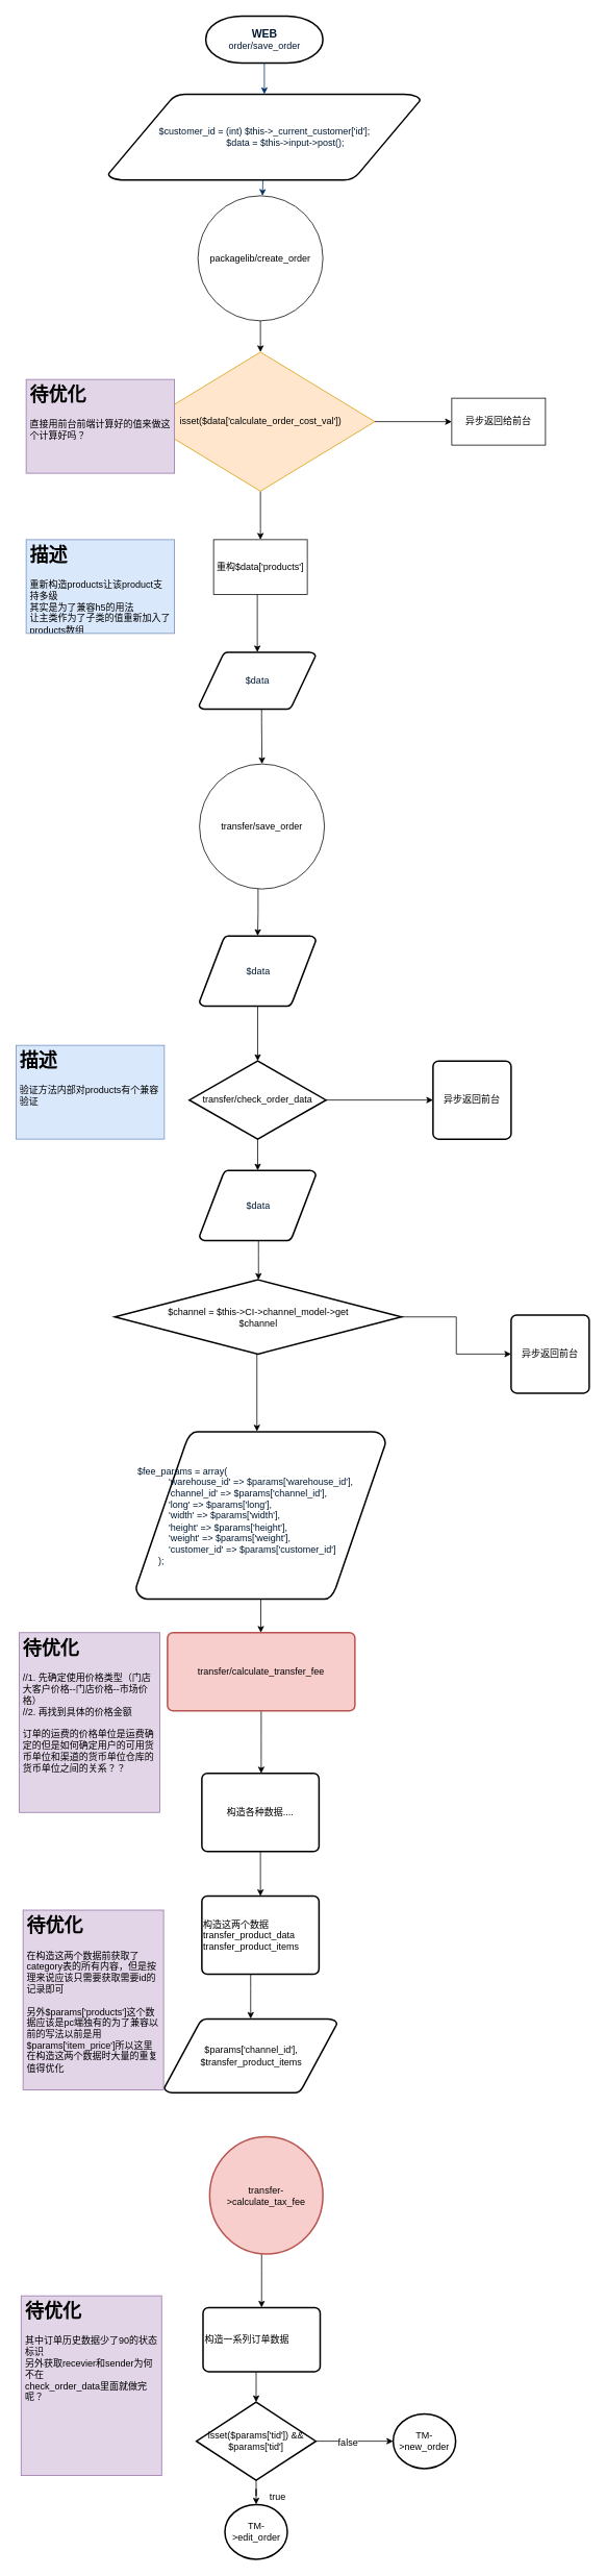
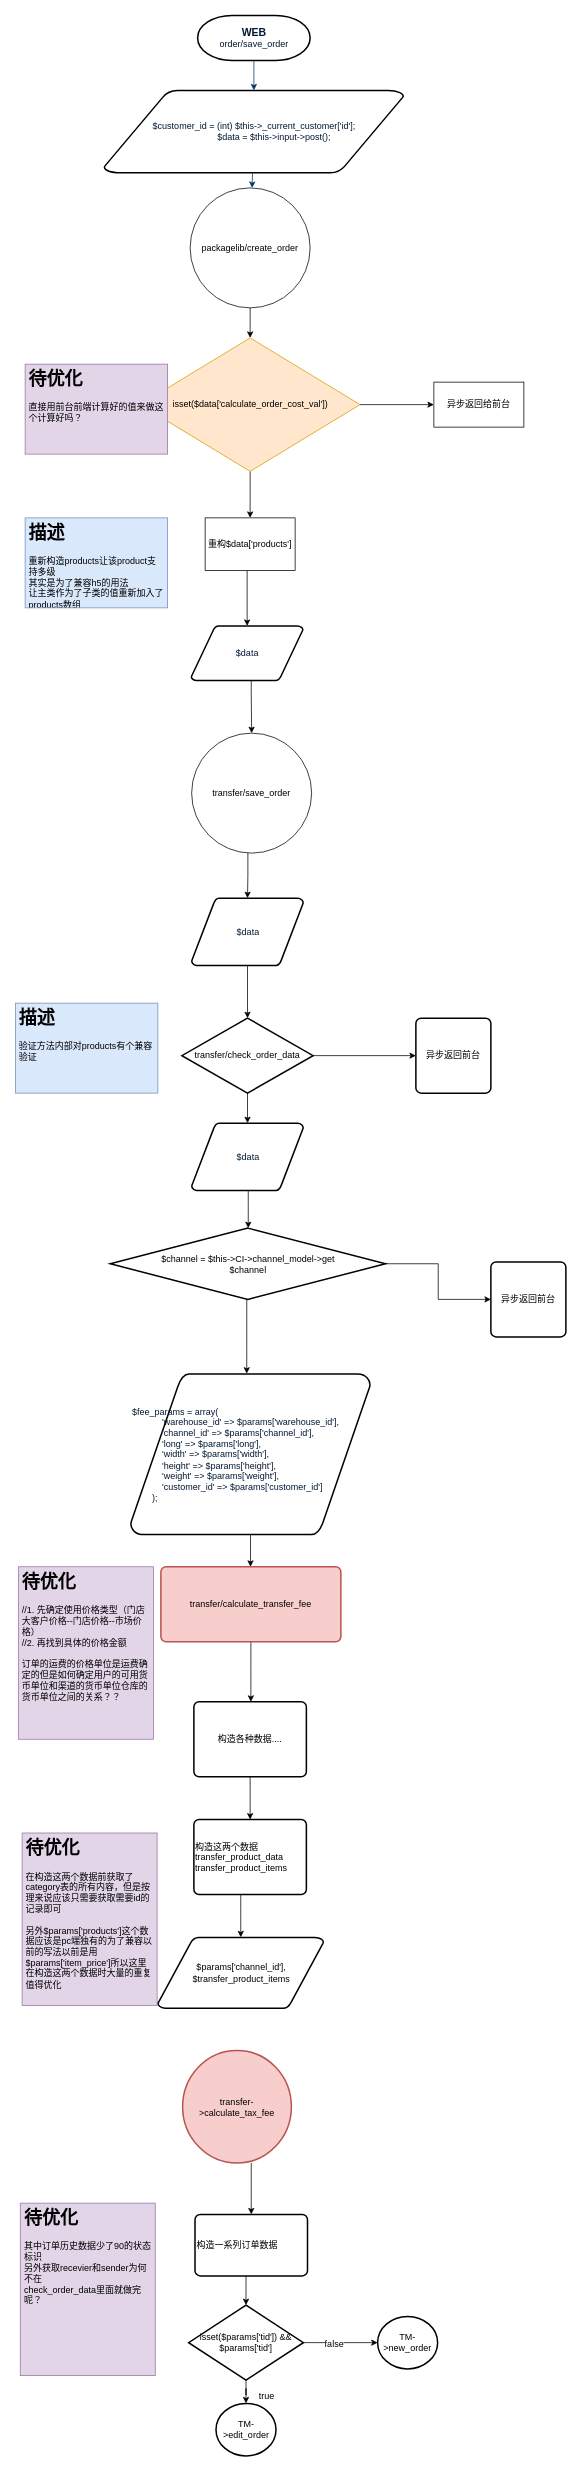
  <mxCell id="0" />
  <mxCell id="1" parent="0" />
  <mxCell id="2" value="&lt;b style=&quot;font-size: 14px&quot;&gt;WEB&lt;br&gt;&lt;/b&gt;order/save_order" style="shape=mxgraph.flowchart.terminator;fillColor=#FFFFFF;strokeColor=#000000;strokeWidth=2;gradientColor=none;gradientDirection=north;fontColor=#001933;fontStyle=0;html=1;" parent="1" vertex="1"><mxGeometry x="263" y="20" width="150" height="60" as="geometry" /></mxCell>
  <mxCell id="3" value="&lt;div&gt;$customer_id = (int) $this-&amp;gt;_current_customer['id'];&lt;/div&gt;&lt;div&gt;&lt;span style=&quot;white-space: pre&quot;&gt;&#09;&#09;&lt;/span&gt;$data = $this-&amp;gt;input-&amp;gt;post();&lt;/div&gt;" style="shape=mxgraph.flowchart.data;fillColor=#FFFFFF;strokeColor=#000000;strokeWidth=2;gradientColor=none;gradientDirection=north;fontColor=#001933;fontStyle=0;html=1;" parent="1" vertex="1"><mxGeometry x="138" y="120" width="400" height="110" as="geometry" /></mxCell>
  <mxCell id="4" style="fontColor=#001933;fontStyle=1;strokeColor=#003366;strokeWidth=1;html=1;" parent="1" source="2" target="3" edge="1"><mxGeometry relative="1" as="geometry" /></mxCell>
  <mxCell id="5" style="fontColor=#001933;fontStyle=1;strokeColor=#003366;strokeWidth=1;html=1;" parent="1" source="3" target="7" edge="1"><mxGeometry relative="1" as="geometry"><mxPoint x="338" y="240" as="targetPoint" /></mxGeometry></mxCell>
  <mxCell id="6" value="" style="edgeStyle=orthogonalEdgeStyle;rounded=0;orthogonalLoop=1;jettySize=auto;html=1;entryX=0.5;entryY=0;entryDx=0;entryDy=0;" edge="1" parent="1" source="7" target="10"><mxGeometry relative="1" as="geometry"><mxPoint x="333" y="490" as="targetPoint" /></mxGeometry></mxCell>
  <mxCell id="7" value="packagelib/create_order" style="ellipse;whiteSpace=wrap;html=1;aspect=fixed;" vertex="1" parent="1"><mxGeometry x="253" y="250" width="160" height="160" as="geometry" /></mxCell>
  <mxCell id="8" style="edgeStyle=orthogonalEdgeStyle;rounded=0;orthogonalLoop=1;jettySize=auto;html=1;" edge="1" parent="1" source="10" target="14"><mxGeometry relative="1" as="geometry"><mxPoint x="333" y="730" as="targetPoint" /><Array as="points"><mxPoint x="333" y="740" /><mxPoint x="333" y="740" /></Array></mxGeometry></mxCell>
  <mxCell id="9" value="" style="edgeStyle=orthogonalEdgeStyle;rounded=0;orthogonalLoop=1;jettySize=auto;html=1;entryX=0;entryY=0.5;entryDx=0;entryDy=0;" edge="1" parent="1" source="10" target="11"><mxGeometry relative="1" as="geometry"><mxPoint x="559.5" y="539" as="targetPoint" /></mxGeometry></mxCell>
  <mxCell id="10" value="isset($data['calculate_order_cost_val'])" style="rhombus;whiteSpace=wrap;html=1;fillColor=#ffe6cc;strokeColor=#d79b00;" vertex="1" parent="1"><mxGeometry x="186.5" y="450" width="293" height="178" as="geometry" /></mxCell>
  <mxCell id="11" value="异步返回给前台" style="rounded=0;whiteSpace=wrap;html=1;" vertex="1" parent="1"><mxGeometry x="578" y="509" width="120" height="60" as="geometry" /></mxCell>
  <mxCell id="12" value="&lt;h1&gt;待优化&lt;/h1&gt;&lt;div&gt;直接用前台前端计算好的值来做这个计算好吗？&lt;/div&gt;" style="text;html=1;strokeColor=#9673a6;fillColor=#e1d5e7;spacing=5;spacingTop=-20;whiteSpace=wrap;overflow=hidden;rounded=0;" vertex="1" parent="1"><mxGeometry x="33" y="485" width="190" height="120" as="geometry" /></mxCell>
  <mxCell id="13" style="edgeStyle=orthogonalEdgeStyle;rounded=0;orthogonalLoop=1;jettySize=auto;html=1;" edge="1" parent="1" source="14" target="19"><mxGeometry relative="1" as="geometry"><Array as="points"><mxPoint x="329" y="777" /><mxPoint x="329" y="777" /></Array></mxGeometry></mxCell>
  <mxCell id="14" value="重构$data['products']" style="rounded=0;whiteSpace=wrap;html=1;" vertex="1" parent="1"><mxGeometry x="273" y="690" width="120" height="70" as="geometry" /></mxCell>
  <mxCell id="15" value="&lt;h1&gt;描述&lt;/h1&gt;&lt;div&gt;重新构造products让该product支持多级&lt;/div&gt;&lt;div&gt;其实是为了兼容h5的用法&lt;/div&gt;&lt;div&gt;让主类作为了子类的值重新加入了products数组&lt;/div&gt;" style="text;html=1;strokeColor=#6c8ebf;fillColor=#dae8fc;spacing=5;spacingTop=-20;whiteSpace=wrap;overflow=hidden;rounded=0;" vertex="1" parent="1"><mxGeometry x="33" y="690" width="190" height="120" as="geometry" /></mxCell>
  <mxCell id="16" style="edgeStyle=orthogonalEdgeStyle;rounded=0;orthogonalLoop=1;jettySize=auto;html=1;entryX=0.5;entryY=0;entryDx=0;entryDy=0;entryPerimeter=0;" edge="1" parent="1" source="17" target="24"><mxGeometry relative="1" as="geometry"><mxPoint x="331" y="1182" as="targetPoint" /><Array as="points"><mxPoint x="330" y="1167" /><mxPoint x="330" y="1167" /></Array></mxGeometry></mxCell>
  <mxCell id="17" value="transfer/save_order" style="ellipse;whiteSpace=wrap;html=1;aspect=fixed;" vertex="1" parent="1"><mxGeometry x="255" y="977" width="160" height="160" as="geometry" /></mxCell>
  <mxCell id="18" style="edgeStyle=orthogonalEdgeStyle;rounded=0;orthogonalLoop=1;jettySize=auto;html=1;" edge="1" parent="1" source="19" target="17"><mxGeometry relative="1" as="geometry"><mxPoint x="328.5" y="947" as="targetPoint" /><Array as="points"><mxPoint x="334.5" y="924" /><mxPoint x="334.5" y="924" /></Array></mxGeometry></mxCell>
  <mxCell id="19" value="&lt;div&gt;$data&lt;/div&gt;" style="shape=mxgraph.flowchart.data;fillColor=#FFFFFF;strokeColor=#000000;strokeWidth=2;gradientColor=none;gradientDirection=north;fontColor=#001933;fontStyle=0;html=1;" vertex="1" parent="1"><mxGeometry x="254.5" y="834" width="149" height="73" as="geometry" /></mxCell>
  <mxCell id="20" value="" style="edgeStyle=orthogonalEdgeStyle;rounded=0;orthogonalLoop=1;jettySize=auto;html=1;" edge="1" parent="1" source="22" target="25"><mxGeometry relative="1" as="geometry"><mxPoint x="495" y="1367" as="targetPoint" /></mxGeometry></mxCell>
  <mxCell id="21" style="edgeStyle=orthogonalEdgeStyle;rounded=0;orthogonalLoop=1;jettySize=auto;html=1;" edge="1" parent="1" source="22" target="28"><mxGeometry relative="1" as="geometry" /></mxCell>
  <mxCell id="22" value="&lt;span style=&quot;white-space: normal&quot;&gt;transfer/check_order_data&lt;/span&gt;" style="strokeWidth=2;html=1;shape=mxgraph.flowchart.decision;whiteSpace=wrap;" vertex="1" parent="1"><mxGeometry x="242" y="1357" width="175" height="100" as="geometry" /></mxCell>
  <mxCell id="23" value="" style="edgeStyle=orthogonalEdgeStyle;rounded=0;orthogonalLoop=1;jettySize=auto;html=1;" edge="1" parent="1" source="24" target="22"><mxGeometry relative="1" as="geometry"><Array as="points"><mxPoint x="330" y="1367" /><mxPoint x="330" y="1367" /></Array></mxGeometry></mxCell>
  <mxCell id="24" value="&lt;div&gt;$data&lt;/div&gt;" style="shape=mxgraph.flowchart.data;fillColor=#FFFFFF;strokeColor=#000000;strokeWidth=2;gradientColor=none;gradientDirection=north;fontColor=#001933;fontStyle=0;html=1;" vertex="1" parent="1"><mxGeometry x="255" y="1197" width="149" height="90" as="geometry" /></mxCell>
  <mxCell id="25" value="异步返回前台" style="rounded=1;whiteSpace=wrap;html=1;absoluteArcSize=1;arcSize=14;strokeWidth=2;" vertex="1" parent="1"><mxGeometry x="554" y="1357" width="100" height="100" as="geometry" /></mxCell>
  <mxCell id="26" value="&lt;h1&gt;描述&lt;/h1&gt;&lt;div&gt;验证方法内部对products有个兼容验证&lt;/div&gt;" style="text;html=1;strokeColor=#6c8ebf;fillColor=#dae8fc;spacing=5;spacingTop=-20;whiteSpace=wrap;overflow=hidden;rounded=0;" vertex="1" parent="1"><mxGeometry x="20" y="1337" width="190" height="120" as="geometry" /></mxCell>
  <mxCell id="27" style="edgeStyle=orthogonalEdgeStyle;rounded=0;orthogonalLoop=1;jettySize=auto;html=1;" edge="1" parent="1" source="28" target="31"><mxGeometry relative="1" as="geometry"><Array as="points"><mxPoint x="330.5" y="1604" /><mxPoint x="330.5" y="1604" /></Array></mxGeometry></mxCell>
  <mxCell id="28" value="&lt;div&gt;$data&lt;/div&gt;" style="shape=mxgraph.flowchart.data;fillColor=#FFFFFF;strokeColor=#000000;strokeWidth=2;gradientColor=none;gradientDirection=north;fontColor=#001933;fontStyle=0;html=1;" vertex="1" parent="1"><mxGeometry x="255" y="1497" width="149" height="90" as="geometry" /></mxCell>
  <mxCell id="29" style="edgeStyle=orthogonalEdgeStyle;rounded=0;orthogonalLoop=1;jettySize=auto;html=1;exitX=1;exitY=0.5;exitDx=0;exitDy=0;exitPerimeter=0;" edge="1" parent="1" source="31" target="32"><mxGeometry relative="1" as="geometry"><mxPoint x="530" y="1802" as="targetPoint" /></mxGeometry></mxCell>
  <mxCell id="30" value="" style="edgeStyle=orthogonalEdgeStyle;rounded=0;orthogonalLoop=1;jettySize=auto;html=1;" edge="1" parent="1" source="31" target="36"><mxGeometry relative="1" as="geometry"><Array as="points"><mxPoint x="328.5" y="1794" /><mxPoint x="328.5" y="1794" /></Array></mxGeometry></mxCell>
  <mxCell id="31" value="$channel = $this-&amp;gt;CI-&amp;gt;channel_model-&amp;gt;get&lt;br&gt;$channel" style="strokeWidth=2;html=1;shape=mxgraph.flowchart.decision;whiteSpace=wrap;" vertex="1" parent="1"><mxGeometry x="146.5" y="1637" width="367" height="95" as="geometry" /></mxCell>
  <mxCell id="32" value="异步返回前台" style="rounded=1;whiteSpace=wrap;html=1;absoluteArcSize=1;arcSize=14;strokeWidth=2;" vertex="1" parent="1"><mxGeometry x="654" y="1682" width="100" height="100" as="geometry" /></mxCell>
  <mxCell id="33" value="" style="edgeStyle=orthogonalEdgeStyle;rounded=0;orthogonalLoop=1;jettySize=auto;html=1;" edge="1" parent="1" source="34"><mxGeometry relative="1" as="geometry"><mxPoint x="334" y="2268.5" as="targetPoint" /></mxGeometry></mxCell>
  <mxCell id="34" value="transfer/calculate_transfer_fee" style="rounded=1;whiteSpace=wrap;html=1;absoluteArcSize=1;arcSize=14;strokeWidth=2;fillColor=#f8cecc;strokeColor=#b85450;" vertex="1" parent="1"><mxGeometry x="214" y="2088.5" width="240" height="100" as="geometry" /></mxCell>
  <mxCell id="35" value="" style="edgeStyle=orthogonalEdgeStyle;rounded=0;orthogonalLoop=1;jettySize=auto;html=1;" edge="1" parent="1" source="36" target="34"><mxGeometry relative="1" as="geometry"><Array as="points"><mxPoint x="333.5" y="2054" /><mxPoint x="333.5" y="2054" /></Array></mxGeometry></mxCell>
  <mxCell id="36" value="&lt;div&gt;$fee_params = array(&lt;/div&gt;&lt;div&gt;&amp;nbsp; &amp;nbsp; &amp;nbsp; &amp;nbsp; &amp;nbsp; &amp;nbsp; 'warehouse_id' =&amp;gt; $params['warehouse_id'],&lt;/div&gt;&lt;div&gt;&amp;nbsp; &amp;nbsp; &amp;nbsp; &amp;nbsp; &amp;nbsp; &amp;nbsp; 'channel_id' =&amp;gt; $params['channel_id'],&lt;/div&gt;&lt;div&gt;&amp;nbsp; &amp;nbsp; &amp;nbsp; &amp;nbsp; &amp;nbsp; &amp;nbsp; 'long' =&amp;gt; $params['long'],&lt;/div&gt;&lt;div&gt;&amp;nbsp; &amp;nbsp; &amp;nbsp; &amp;nbsp; &amp;nbsp; &amp;nbsp; 'width' =&amp;gt; $params['width'],&lt;/div&gt;&lt;div&gt;&amp;nbsp; &amp;nbsp; &amp;nbsp; &amp;nbsp; &amp;nbsp; &amp;nbsp; 'height' =&amp;gt; $params['height'],&lt;/div&gt;&lt;div&gt;&amp;nbsp; &amp;nbsp; &amp;nbsp; &amp;nbsp; &amp;nbsp; &amp;nbsp; 'weight' =&amp;gt; $params['weight'],&lt;/div&gt;&lt;div&gt;&amp;nbsp; &amp;nbsp; &amp;nbsp; &amp;nbsp; &amp;nbsp; &amp;nbsp; 'customer_id' =&amp;gt; $params['customer_id']&lt;/div&gt;&lt;div&gt;&amp;nbsp; &amp;nbsp; &amp;nbsp; &amp;nbsp; );&lt;/div&gt;" style="shape=mxgraph.flowchart.data;fillColor=#FFFFFF;strokeColor=#000000;strokeWidth=2;gradientColor=none;gradientDirection=north;fontColor=#001933;fontStyle=0;html=1;align=left;" vertex="1" parent="1"><mxGeometry x="173.5" y="1831" width="320" height="215" as="geometry" /></mxCell>
  <mxCell id="37" value="&lt;h1&gt;待优化&lt;/h1&gt;&lt;div&gt;&lt;div&gt;//1. 先确定使用价格类型（门店大客户价格--门店价格--市场价格）&lt;/div&gt;&lt;div&gt;//2. 再找到具体的价格金额&lt;/div&gt;&lt;/div&gt;&lt;div&gt;&lt;br&gt;&lt;/div&gt;&lt;div&gt;订单的运费的价格单位是运费确定的但是如何确定用户的可用货币单位和渠道的货币单位仓库的货币单位之间的关系？？&lt;/div&gt;" style="text;html=1;strokeColor=#9673a6;fillColor=#e1d5e7;spacing=5;spacingTop=-20;whiteSpace=wrap;overflow=hidden;rounded=0;" vertex="1" parent="1"><mxGeometry x="24" y="2088.5" width="180" height="230" as="geometry" /></mxCell>
  <mxCell id="38" value="" style="edgeStyle=orthogonalEdgeStyle;rounded=0;orthogonalLoop=1;jettySize=auto;html=1;" edge="1" parent="1" source="39" target="41"><mxGeometry relative="1" as="geometry" /></mxCell>
  <mxCell id="39" value="构造各种数据...." style="rounded=1;whiteSpace=wrap;html=1;absoluteArcSize=1;arcSize=14;strokeWidth=2;align=center;" vertex="1" parent="1"><mxGeometry x="258" y="2268.5" width="150" height="100" as="geometry" /></mxCell>
  <mxCell id="40" value="" style="edgeStyle=orthogonalEdgeStyle;rounded=0;orthogonalLoop=1;jettySize=auto;html=1;entryX=0.5;entryY=0;entryDx=0;entryDy=0;entryPerimeter=0;" edge="1" parent="1" source="41" target="43"><mxGeometry relative="1" as="geometry"><mxPoint x="333" y="2628.5" as="targetPoint" /><Array as="points"><mxPoint x="320.5" y="2544" /><mxPoint x="320.5" y="2544" /></Array></mxGeometry></mxCell>
  <mxCell id="41" value="构造这两个数据&lt;br&gt;&lt;div&gt;transfer_product_data&lt;/div&gt;&lt;div&gt;transfer_product_items&lt;/div&gt;" style="rounded=1;whiteSpace=wrap;html=1;absoluteArcSize=1;arcSize=14;strokeWidth=2;align=left;" vertex="1" parent="1"><mxGeometry x="258" y="2425.5" width="150" height="100" as="geometry" /></mxCell>
  <mxCell id="42" value="&lt;h1&gt;待优化&lt;/h1&gt;&lt;div&gt;&lt;div&gt;在构造这两个数据前获取了category表的所有内容，但是按理来说应该只需要获取需要id的记录即可&lt;/div&gt;&lt;/div&gt;&lt;div&gt;&lt;br&gt;&lt;/div&gt;&lt;div&gt;另外$params['products']这个数据应该是pc端独有的为了兼容以前的写法以前是用$params['item_price']所以这里在构造这两个数据时大量的重复值得优化&lt;/div&gt;" style="text;html=1;strokeColor=#9673a6;fillColor=#e1d5e7;spacing=5;spacingTop=-20;whiteSpace=wrap;overflow=hidden;rounded=0;" vertex="1" parent="1"><mxGeometry x="29" y="2443.5" width="180" height="230" as="geometry" /></mxCell>
  <mxCell id="43" value="&lt;span style=&quot;color: rgb(0, 0, 0); white-space: normal;&quot;&gt;$params['channel_id'], $transfer_product_items&lt;/span&gt;" style="shape=mxgraph.flowchart.data;fillColor=#FFFFFF;strokeColor=#000000;strokeWidth=2;gradientColor=none;gradientDirection=north;fontColor=#001933;fontStyle=0;html=1;align=center;" vertex="1" parent="1"><mxGeometry x="210" y="2582.5" width="221" height="95" as="geometry" /></mxCell>
  <mxCell id="44" style="edgeStyle=orthogonalEdgeStyle;rounded=0;orthogonalLoop=1;jettySize=auto;html=1;" edge="1" parent="1" source="45" target="47"><mxGeometry relative="1" as="geometry"><Array as="points"><mxPoint x="334.5" y="2904" /><mxPoint x="334.5" y="2904" /></Array></mxGeometry></mxCell>
- <mxCell id="45" value="&lt;span style=&quot;white-space: normal&quot;&gt;transfer-&amp;gt;calculate_tax_fee&lt;/span&gt;" style="strokeWidth=2;html=1;shape=mxgraph.flowchart.start_2;whiteSpace=wrap;align=center;fillColor=#f8cecc;strokeColor=#b85450;" vertex="1" parent="1"><mxGeometry x="268" y="2733.5" width="145" height="150" as="geometry" /></mxCell>
+ <mxCell id="45" value="&lt;span style=&quot;white-space: normal&quot;&gt;transfer-&amp;gt;calculate_tax_fee&lt;/span&gt;" style="strokeWidth=2;html=1;shape=mxgraph.flowchart.start_2;whiteSpace=wrap;align=center;fillColor=#f8cecc;strokeColor=#b85450;" vertex="1" parent="1"><mxGeometry x="243" y="2733.5" width="145" height="150" as="geometry" /></mxCell>
  <mxCell id="46" style="edgeStyle=orthogonalEdgeStyle;rounded=0;orthogonalLoop=1;jettySize=auto;html=1;" edge="1" parent="1" source="47" target="52"><mxGeometry relative="1" as="geometry"><mxPoint x="334" y="3112" as="targetPoint" /><Array as="points"><mxPoint x="327.5" y="3044" /><mxPoint x="327.5" y="3044" /></Array></mxGeometry></mxCell>
  <mxCell id="47" value="构造一系列订单数据" style="rounded=1;whiteSpace=wrap;html=1;absoluteArcSize=1;arcSize=14;strokeWidth=2;align=left;" vertex="1" parent="1"><mxGeometry x="259.5" y="2952" width="150" height="82" as="geometry" /></mxCell>
  <mxCell id="48" value="&lt;h1&gt;待优化&lt;/h1&gt;&lt;div&gt;&lt;div&gt;其中订单历史数据少了90的状态标识&lt;/div&gt;&lt;/div&gt;&lt;div&gt;另外获取recevier和sender为何不在&lt;/div&gt;&lt;span style=&quot;text-align: center&quot;&gt;check_order_data里面就做完呢？&lt;/span&gt;" style="text;html=1;strokeColor=#9673a6;fillColor=#e1d5e7;spacing=5;spacingTop=-20;whiteSpace=wrap;overflow=hidden;rounded=0;" vertex="1" parent="1"><mxGeometry x="26.5" y="2937" width="180" height="230" as="geometry" /></mxCell>
  <mxCell id="49" value="" style="edgeStyle=orthogonalEdgeStyle;rounded=0;orthogonalLoop=1;jettySize=auto;html=1;" edge="1" parent="1" source="52" target="55"><mxGeometry relative="1" as="geometry"><mxPoint x="496.476" y="3123.19" as="targetPoint" /></mxGeometry></mxCell>
  <mxCell id="50" value="false" style="text;html=1;resizable=0;points=[];align=center;verticalAlign=middle;labelBackgroundColor=#ffffff;" vertex="1" connectable="0" parent="49"><mxGeometry x="-0.202" y="-1" relative="1" as="geometry"><mxPoint as="offset" /></mxGeometry></mxCell>
  <mxCell id="51" style="edgeStyle=orthogonalEdgeStyle;rounded=0;orthogonalLoop=1;jettySize=auto;html=1;exitX=0.5;exitY=1;exitDx=0;exitDy=0;exitPerimeter=0;" edge="1" parent="1" source="52" target="53"><mxGeometry relative="1" as="geometry" /></mxCell>
  <mxCell id="52" value="isset($params['tid']) &amp;amp;&amp;amp; $params['tid']" style="strokeWidth=2;html=1;shape=mxgraph.flowchart.decision;whiteSpace=wrap;" vertex="1" parent="1"><mxGeometry x="251" y="3073" width="153" height="100" as="geometry" /></mxCell>
  <mxCell id="53" value="&lt;span style=&quot;white-space: normal&quot;&gt;TM-&amp;gt;edit_order&lt;/span&gt;" style="strokeWidth=2;html=1;shape=mxgraph.flowchart.start_2;whiteSpace=wrap;align=center;" vertex="1" parent="1"><mxGeometry x="287.5" y="3204" width="80" height="70" as="geometry" /></mxCell>
  <mxCell id="54" value="true" style="text;html=1;resizable=0;points=[];autosize=1;align=left;verticalAlign=top;spacingTop=-4;" vertex="1" parent="1"><mxGeometry x="342.5" y="3185" width="40" height="20" as="geometry" /></mxCell>
  <mxCell id="55" value="TM-&amp;gt;new_order" style="strokeWidth=2;html=1;shape=mxgraph.flowchart.start_2;whiteSpace=wrap;align=center;" vertex="1" parent="1"><mxGeometry x="503" y="3088" width="80" height="70" as="geometry" /></mxCell>
